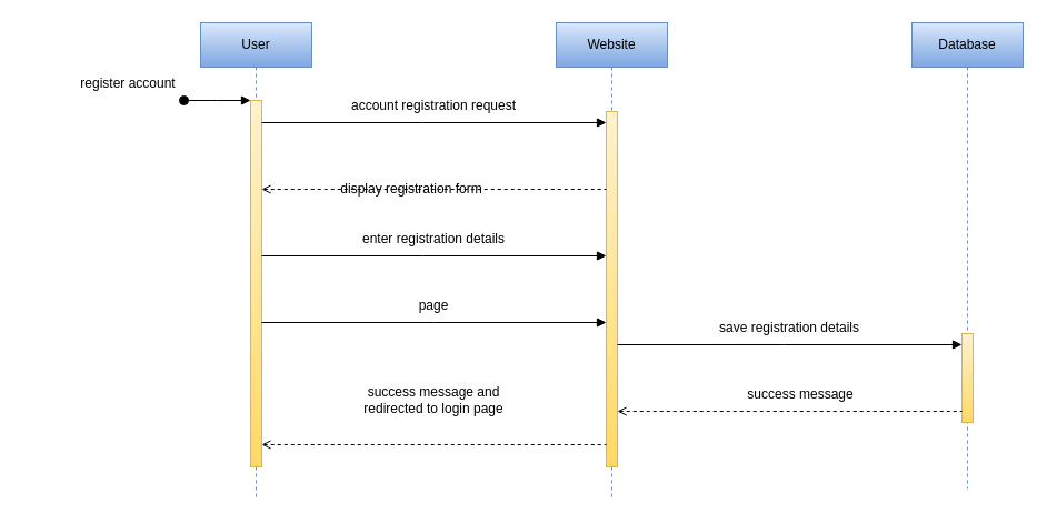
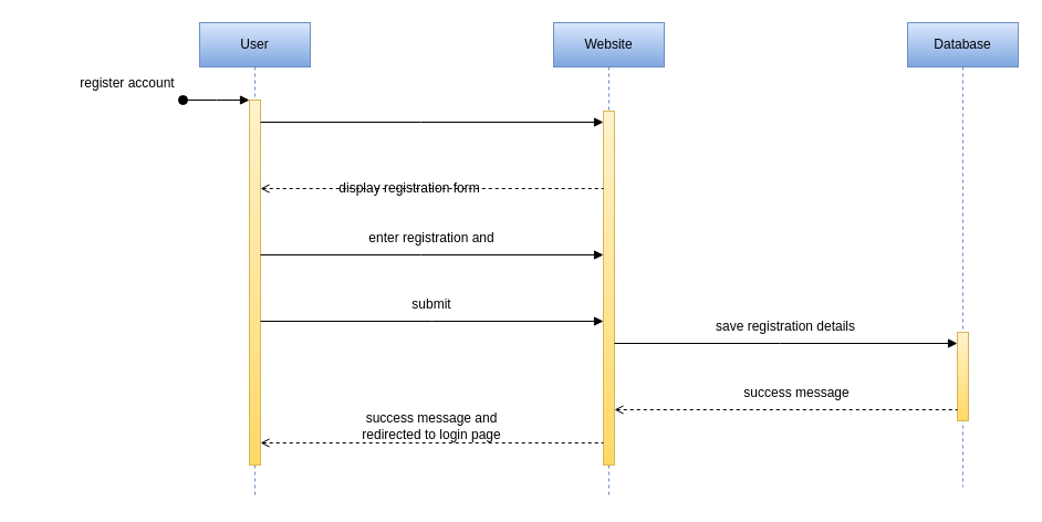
  <mxCell id="0" />
  <mxCell id="1" parent="0" />
  <mxCell id="2" value="User" style="shape=umlLifeline;perimeter=lifelinePerimeter;whiteSpace=wrap;html=1;container=0;dropTarget=0;collapsible=0;recursiveResize=0;outlineConnect=0;portConstraint=eastwest;newEdgeStyle={&quot;edgeStyle&quot;:&quot;elbowEdgeStyle&quot;,&quot;elbow&quot;:&quot;vertical&quot;,&quot;curved&quot;:0,&quot;rounded&quot;:0};fillColor=#dae8fc;gradientColor=#7ea6e0;strokeColor=#6c8ebf;" parent="1" vertex="1"><mxGeometry x="180" y="20" width="100" height="430" as="geometry" /></mxCell>
  <mxCell id="3" value="" style="html=1;points=[];perimeter=orthogonalPerimeter;outlineConnect=0;targetShapes=umlLifeline;portConstraint=eastwest;newEdgeStyle={&quot;edgeStyle&quot;:&quot;elbowEdgeStyle&quot;,&quot;elbow&quot;:&quot;vertical&quot;,&quot;curved&quot;:0,&quot;rounded&quot;:0};fillColor=#fff2cc;gradientColor=#ffd966;strokeColor=#d6b656;" parent="2" vertex="1"><mxGeometry x="45" y="70" width="10" height="330" as="geometry" /></mxCell>
  <mxCell id="4" value="" style="html=1;verticalAlign=bottom;startArrow=oval;endArrow=block;startSize=8;edgeStyle=elbowEdgeStyle;elbow=vertical;curved=0;rounded=0;" parent="2" target="3" edge="1"><mxGeometry relative="1" as="geometry"><mxPoint x="-15" y="70" as="sourcePoint" /></mxGeometry></mxCell>
  <mxCell id="5" value="Website" style="shape=umlLifeline;perimeter=lifelinePerimeter;whiteSpace=wrap;html=1;container=0;dropTarget=0;collapsible=0;recursiveResize=0;outlineConnect=0;portConstraint=eastwest;newEdgeStyle={&quot;edgeStyle&quot;:&quot;elbowEdgeStyle&quot;,&quot;elbow&quot;:&quot;vertical&quot;,&quot;curved&quot;:0,&quot;rounded&quot;:0};fillColor=#dae8fc;gradientColor=#7ea6e0;strokeColor=#6c8ebf;" parent="1" vertex="1"><mxGeometry x="500" y="20" width="100" height="430" as="geometry" /></mxCell>
  <mxCell id="6" value="" style="html=1;points=[];perimeter=orthogonalPerimeter;outlineConnect=0;targetShapes=umlLifeline;portConstraint=eastwest;newEdgeStyle={&quot;edgeStyle&quot;:&quot;elbowEdgeStyle&quot;,&quot;elbow&quot;:&quot;vertical&quot;,&quot;curved&quot;:0,&quot;rounded&quot;:0};fillColor=#fff2cc;gradientColor=#ffd966;strokeColor=#d6b656;" parent="5" vertex="1"><mxGeometry x="45" y="80" width="10" height="320" as="geometry" /></mxCell>
  <mxCell id="7" value="Database" style="shape=umlLifeline;perimeter=lifelinePerimeter;whiteSpace=wrap;html=1;container=0;dropTarget=0;collapsible=0;recursiveResize=0;outlineConnect=0;portConstraint=eastwest;newEdgeStyle={&quot;edgeStyle&quot;:&quot;elbowEdgeStyle&quot;,&quot;elbow&quot;:&quot;vertical&quot;,&quot;curved&quot;:0,&quot;rounded&quot;:0};fillColor=#dae8fc;strokeColor=#6c8ebf;gradientColor=#7ea6e0;" parent="1" vertex="1"><mxGeometry x="820" y="20" width="100" height="420" as="geometry" /></mxCell>
  <mxCell id="8" value="" style="html=1;points=[];perimeter=orthogonalPerimeter;outlineConnect=0;targetShapes=umlLifeline;portConstraint=eastwest;newEdgeStyle={&quot;edgeStyle&quot;:&quot;elbowEdgeStyle&quot;,&quot;elbow&quot;:&quot;vertical&quot;,&quot;curved&quot;:0,&quot;rounded&quot;:0};fillColor=#fff2cc;gradientColor=#ffd966;strokeColor=#d6b656;" parent="7" vertex="1"><mxGeometry x="45" y="280" width="10" height="80" as="geometry" /></mxCell>
  <mxCell id="9" value="register account" style="text;html=1;strokeColor=none;fillColor=none;align=center;verticalAlign=middle;whiteSpace=wrap;rounded=0;" parent="1" vertex="1"><mxGeometry x="20" y="60" width="190" height="30" as="geometry" /></mxCell>
- <mxCell id="10" value="account registration request" style="text;html=1;strokeColor=none;fillColor=none;align=center;verticalAlign=middle;whiteSpace=wrap;rounded=0;" parent="1" vertex="1"><mxGeometry x="310" y="80" width="160" height="30" as="geometry" /></mxCell>
  <mxCell id="11" value="display registration form" style="text;html=1;strokeColor=none;fillColor=none;align=center;verticalAlign=middle;whiteSpace=wrap;rounded=0;" parent="1" vertex="1"><mxGeometry x="290" y="155" width="160" height="30" as="geometry" /></mxCell>
- <mxCell id="12" value="enter registration details" style="text;html=1;strokeColor=none;fillColor=none;align=center;verticalAlign=middle;whiteSpace=wrap;rounded=0;" parent="1" vertex="1"><mxGeometry x="310" y="200" width="160" height="30" as="geometry" /></mxCell>
- <mxCell id="13" value="page" style="text;html=1;strokeColor=none;fillColor=none;align=center;verticalAlign=middle;whiteSpace=wrap;rounded=0;" parent="1" vertex="1"><mxGeometry x="310" y="260" width="160" height="30" as="geometry" /></mxCell>
+ <mxCell id="12" value="enter registration and" style="text;html=1;strokeColor=none;fillColor=none;align=center;verticalAlign=middle;whiteSpace=wrap;rounded=0;" parent="1" vertex="1"><mxGeometry x="310" y="200" width="160" height="30" as="geometry" /></mxCell>
+ <mxCell id="13" value="submit" style="text;html=1;strokeColor=none;fillColor=none;align=center;verticalAlign=middle;whiteSpace=wrap;rounded=0;" parent="1" vertex="1"><mxGeometry x="310" y="260" width="160" height="30" as="geometry" /></mxCell>
  <mxCell id="14" value="save registration details" style="text;html=1;strokeColor=none;fillColor=none;align=center;verticalAlign=middle;whiteSpace=wrap;rounded=0;" parent="1" vertex="1"><mxGeometry x="630" y="280" width="160" height="30" as="geometry" /></mxCell>
  <mxCell id="15" value="success message" style="text;html=1;strokeColor=none;fillColor=none;align=center;verticalAlign=middle;whiteSpace=wrap;rounded=0;" parent="1" vertex="1"><mxGeometry x="640" y="340" width="160" height="30" as="geometry" /></mxCell>
- <mxCell id="16" value="success message and redirected to login page" style="text;html=1;strokeColor=none;fillColor=none;align=center;verticalAlign=middle;whiteSpace=wrap;rounded=0;" parent="1" vertex="1"><mxGeometry x="310" y="345" width="160" height="30" as="geometry" /></mxCell>
+ <mxCell id="16" value="success message and redirected to login page" style="text;html=1;strokeColor=none;fillColor=none;align=center;verticalAlign=middle;whiteSpace=wrap;rounded=0;" parent="1" vertex="1"><mxGeometry x="310" y="370" width="160" height="30" as="geometry" /></mxCell>
  <mxCell id="17" value="" style="endArrow=block;html=1;rounded=0;endFill=1;" parent="1" source="3" target="6" edge="1"><mxGeometry width="50" height="50" relative="1" as="geometry"><mxPoint x="580" y="260" as="sourcePoint" /><mxPoint x="630" y="210" as="targetPoint" /><Array as="points"><mxPoint x="380" y="110" /></Array></mxGeometry></mxCell>
  <mxCell id="18" value="" style="endArrow=none;html=1;rounded=0;startArrow=open;startFill=0;dashed=1;" parent="1" source="3" target="6" edge="1"><mxGeometry width="50" height="50" relative="1" as="geometry"><mxPoint x="580" y="260" as="sourcePoint" /><mxPoint x="630" y="210" as="targetPoint" /><Array as="points"><mxPoint x="380" y="170" /></Array></mxGeometry></mxCell>
  <mxCell id="19" value="" style="endArrow=block;html=1;rounded=0;endFill=1;" parent="1" source="3" target="6" edge="1"><mxGeometry width="50" height="50" relative="1" as="geometry"><mxPoint x="245" y="120" as="sourcePoint" /><mxPoint x="555" y="120" as="targetPoint" /><Array as="points"><mxPoint x="380" y="230" /></Array></mxGeometry></mxCell>
  <mxCell id="20" value="" style="endArrow=block;html=1;rounded=0;endFill=1;" parent="1" source="3" target="6" edge="1"><mxGeometry width="50" height="50" relative="1" as="geometry"><mxPoint x="255" y="130" as="sourcePoint" /><mxPoint x="540" y="130" as="targetPoint" /><Array as="points"><mxPoint x="390" y="290" /></Array></mxGeometry></mxCell>
  <mxCell id="21" value="" style="endArrow=block;html=1;rounded=0;endFill=1;" parent="1" source="6" target="8" edge="1"><mxGeometry width="50" height="50" relative="1" as="geometry"><mxPoint x="560" y="310" as="sourcePoint" /><mxPoint x="870" y="310" as="targetPoint" /><Array as="points"><mxPoint x="705" y="310" /></Array></mxGeometry></mxCell>
  <mxCell id="22" value="" style="endArrow=none;html=1;rounded=0;startArrow=open;startFill=0;dashed=1;" parent="1" source="6" target="8" edge="1"><mxGeometry width="50" height="50" relative="1" as="geometry"><mxPoint x="550" y="370" as="sourcePoint" /><mxPoint x="860" y="370" as="targetPoint" /><Array as="points"><mxPoint x="710" y="370" /></Array></mxGeometry></mxCell>
  <mxCell id="23" value="" style="endArrow=none;html=1;rounded=0;startArrow=open;startFill=0;dashed=1;" parent="1" source="3" target="6" edge="1"><mxGeometry width="50" height="50" relative="1" as="geometry"><mxPoint x="255" y="190" as="sourcePoint" /><mxPoint x="565" y="190" as="targetPoint" /><Array as="points"><mxPoint x="390" y="400" /></Array></mxGeometry></mxCell>
